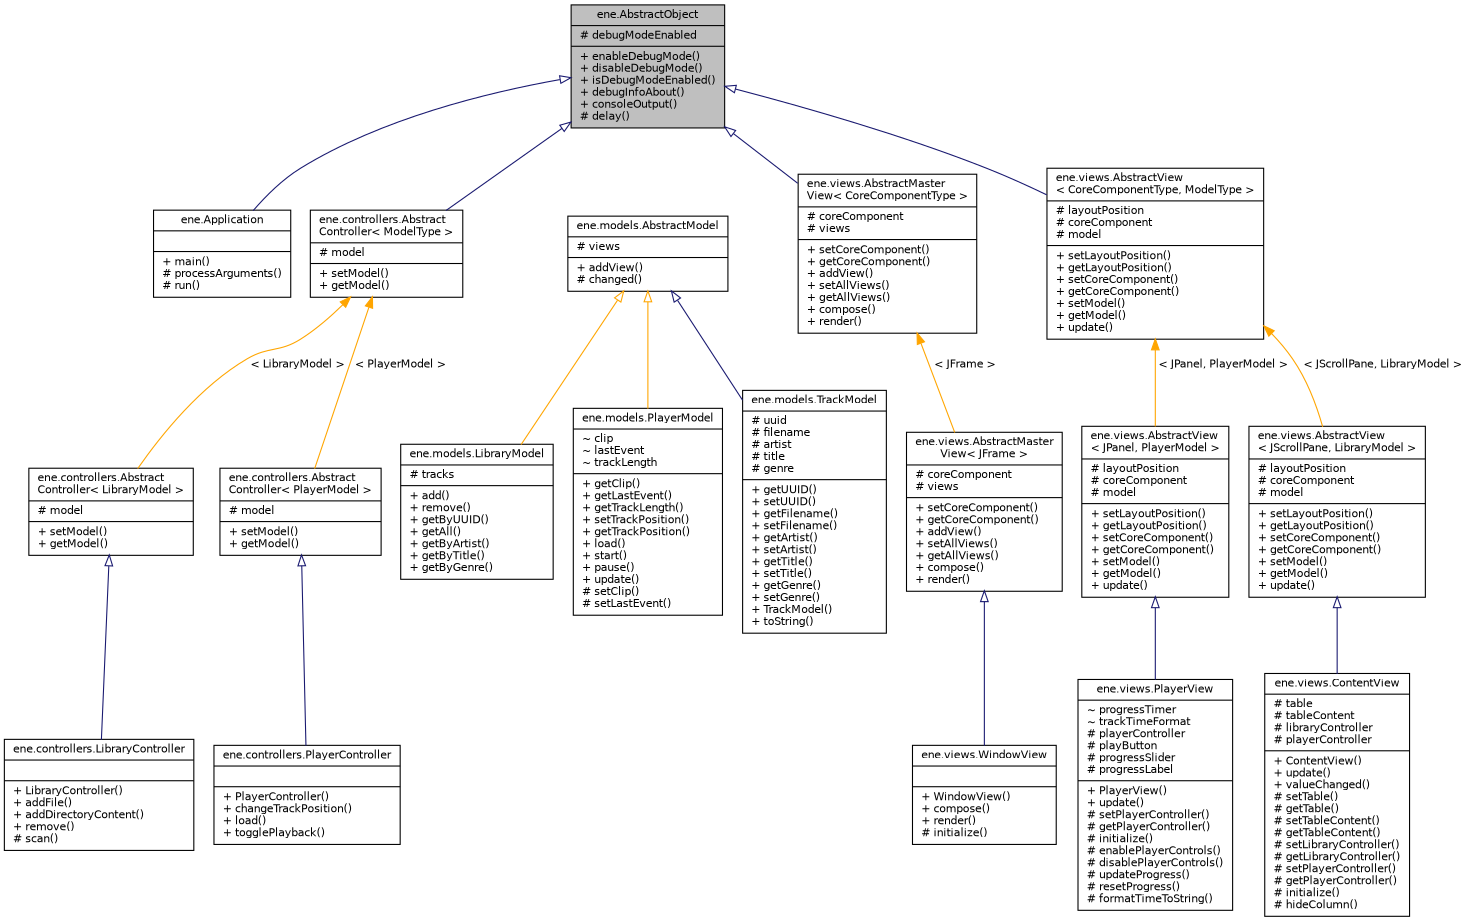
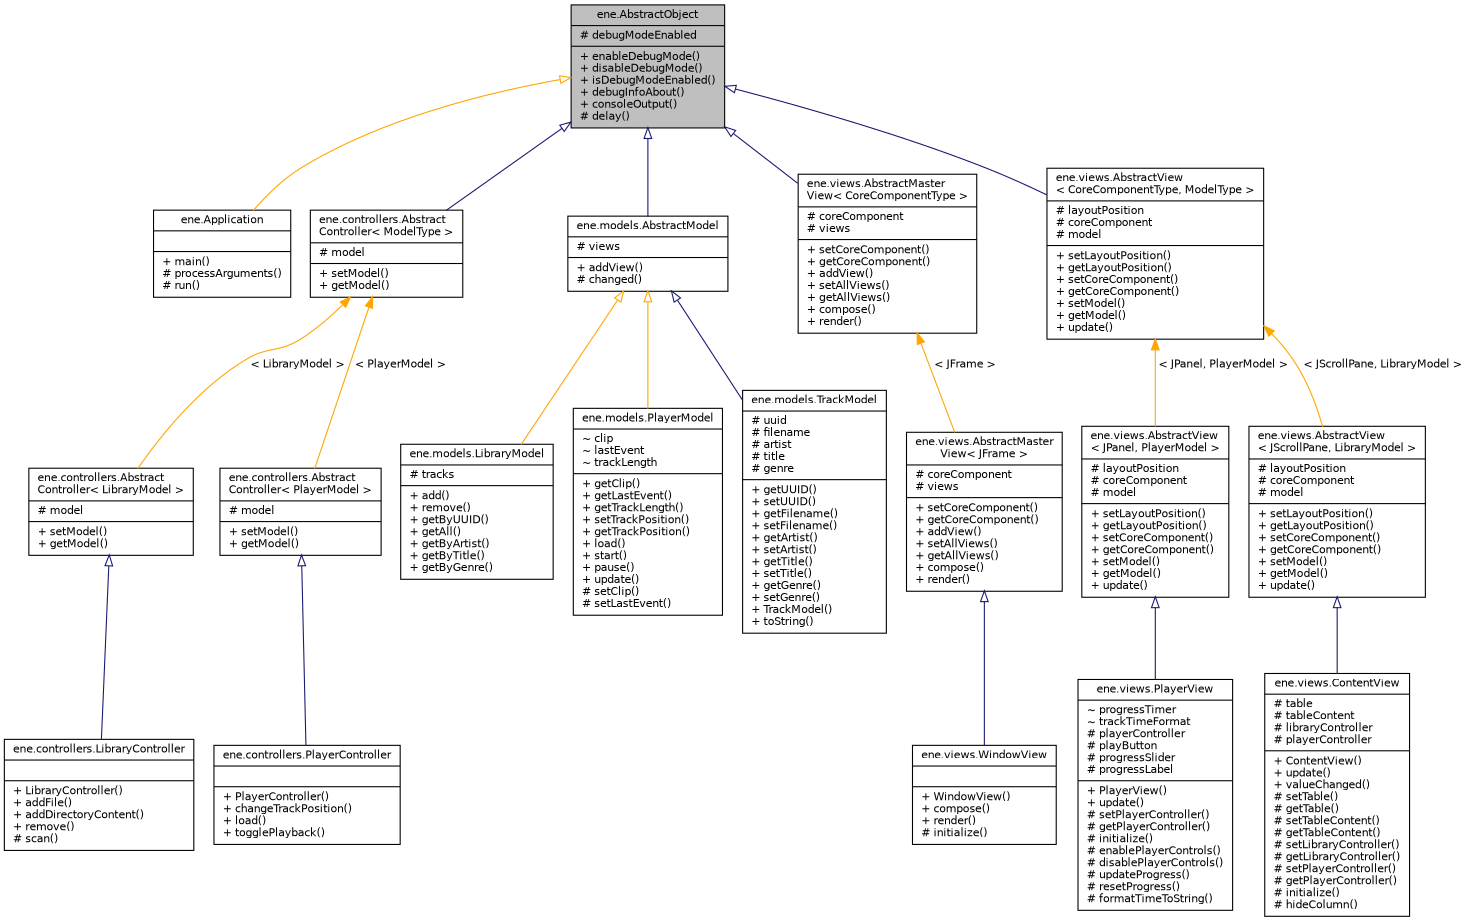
  digraph {
    node [color=black fontname=Helvetica fontsize=10 shape=record]
    edge [arrowtail=onormal color=midnightblue dir=back fontname=Helvetica fontsize=10 labelfontname=Helvetica labelfontsize=10 style=solid]
    n1 [fillcolor=grey75 fontcolor=black height=0.2 label="{ene.AbstractObject\n|# debugModeEnabled\l|+ enableDebugMode()\l+ disableDebugMode()\l+ isDebugModeEnabled()\l+ debugInfoAbout()\l+ consoleOutput()\l# delay()\l}" style=filled width=0.4]
    n2 [height=0.2 label="{ene.Application\n||+ main()\l# processArguments()\l# run()\l}" width=0.4]
    n3 [height=0.2 label="{ene.controllers.Abstract\lController\< ModelType \>\n|# model\l|+ setModel()\l+ getModel()\l}" width=0.4]
    n4 [height=0.2 label="{ene.models.AbstractModel\n|# views\l|+ addView()\l# changed()\l}" width=0.4]
    n5 [height=0.2 label="{ene.views.AbstractMaster\lView\< CoreComponentType \>\n|# coreComponent\l# views\l|+ setCoreComponent()\l+ getCoreComponent()\l+ addView()\l+ setAllViews()\l+ getAllViews()\l+ compose()\l+ render()\l}" width=0.4]
    n6 [height=0.2 label="{ene.views.AbstractView\l\< CoreComponentType, ModelType \>\n|# layoutPosition\l# coreComponent\l# model\l|+ setLayoutPosition()\l+ getLayoutPosition()\l+ setCoreComponent()\l+ getCoreComponent()\l+ setModel()\l+ getModel()\l+ update()\l}" width=0.4]
    n7 [height=0.2 label="{ene.controllers.Abstract\lController\< LibraryModel \>\n|# model\l|+ setModel()\l+ getModel()\l}" width=0.4]
    n8 [height=0.2 label="{ene.controllers.Abstract\lController\< PlayerModel \>\n|# model\l|+ setModel()\l+ getModel()\l}" width=0.4]
    n9 [height=0.2 label="{ene.models.LibraryModel\n|# tracks\l|+ add()\l+ remove()\l+ getByUUID()\l+ getAll()\l+ getByArtist()\l+ getByTitle()\l+ getByGenre()\l}" width=0.4]
    n10 [height=0.2 label="{ene.models.PlayerModel\n|~ clip\l~ lastEvent\l~ trackLength\l|+ getClip()\l+ getLastEvent()\l+ getTrackLength()\l+ setTrackPosition()\l+ getTrackPosition()\l+ load()\l+ start()\l+ pause()\l+ update()\l# setClip()\l# setLastEvent()\l}" width=0.4]
    n11 [height=0.2 label="{ene.models.TrackModel\n|# uuid\l# filename\l# artist\l# title\l# genre\l|+ getUUID()\l+ setUUID()\l+ getFilename()\l+ setFilename()\l+ getArtist()\l+ setArtist()\l+ getTitle()\l+ setTitle()\l+ getGenre()\l+ setGenre()\l+ TrackModel()\l+ toString()\l}" width=0.4]
    n12 [height=0.2 label="{ene.views.AbstractMaster\lView\< JFrame \>\n|# coreComponent\l# views\l|+ setCoreComponent()\l+ getCoreComponent()\l+ addView()\l+ setAllViews()\l+ getAllViews()\l+ compose()\l+ render()\l}" width=0.4]
    n13 [height=0.2 label="{ene.views.AbstractView\l\< JPanel, PlayerModel \>\n|# layoutPosition\l# coreComponent\l# model\l|+ setLayoutPosition()\l+ getLayoutPosition()\l+ setCoreComponent()\l+ getCoreComponent()\l+ setModel()\l+ getModel()\l+ update()\l}" width=0.4]
    n14 [height=0.2 label="{ene.views.AbstractView\l\< JScrollPane, LibraryModel \>\n|# layoutPosition\l# coreComponent\l# model\l|+ setLayoutPosition()\l+ getLayoutPosition()\l+ setCoreComponent()\l+ getCoreComponent()\l+ setModel()\l+ getModel()\l+ update()\l}" width=0.4]
    n15 [height=0.2 label="{ene.controllers.LibraryController\n||+ LibraryController()\l+ addFile()\l+ addDirectoryContent()\l+ remove()\l# scan()\l}" width=0.4]
    n16 [height=0.2 label="{ene.controllers.PlayerController\n||+ PlayerController()\l+ changeTrackPosition()\l+ load()\l+ togglePlayback()\l}" width=0.4]
    n17 [height=0.2 label="{ene.views.WindowView\n||+ WindowView()\l+ compose()\l+ render()\l# initialize()\l}" width=0.4]
    n18 [height=0.2 label="{ene.views.PlayerView\n|~ progressTimer\l~ trackTimeFormat\l# playerController\l# playButton\l# progressSlider\l# progressLabel\l|+ PlayerView()\l+ update()\l# setPlayerController()\l# getPlayerController()\l# initialize()\l# enablePlayerControls()\l# disablePlayerControls()\l# updateProgress()\l# resetProgress()\l# formatTimeToString()\l}" width=0.4]
    n19 [height=0.2 label="{ene.views.ContentView\n|# table\l# tableContent\l# libraryController\l# playerController\l|+ ContentView()\l+ update()\l+ valueChanged()\l# setTable()\l# getTable()\l# setTableContent()\l# getTableContent()\l# setLibraryController()\l# getLibraryController()\l# setPlayerController()\l# getPlayerController()\l# initialize()\l# hideColumn()\l}" width=0.4]
-   n1 -> n2
+   n1 -> n2 [color=orange]
    n1 -> n3
+   n1 -> n4
    n1 -> n5
    n1 -> n6
    n3 -> n7 [color=orange label=" \< LibraryModel \>" arrowtail=""]
    n3 -> n8 [color=orange label=" \< PlayerModel \>" arrowtail=""]
    n4 -> n9 [color=orange]
    n4 -> n10 [color=orange]
    n4 -> n11
    n5 -> n12 [color=orange label=" \< JFrame \>" arrowtail=""]
    n6 -> n13 [color=orange label=" \< JPanel, PlayerModel \>" arrowtail=""]
    n6 -> n14 [color=orange label=" \< JScrollPane, LibraryModel \>" arrowtail=""]
    n7 -> n15
    n8 -> n16
    n12 -> n17
    n13 -> n18
    n14 -> n19
  }
